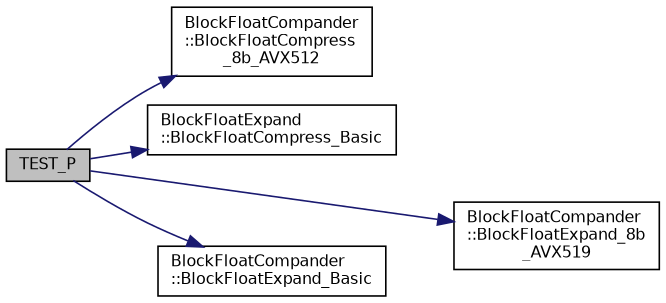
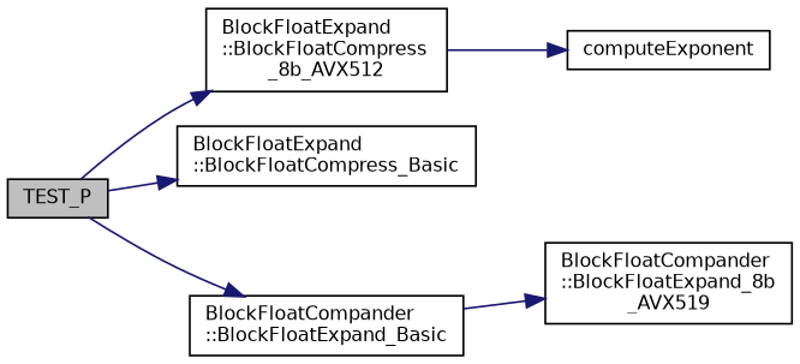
  digraph {
    rankdir=LR
    node [color=black fillcolor=white fontname=Helvetica fontsize=10 shape=record style=filled]
    edge [color=midnightblue fontname=Helvetica fontsize=10 labelfontname=Helvetica labelfontsize=10 style=solid]
    n1 [fillcolor=grey75 fontcolor=black height=0.2 label=TEST_P width=0.4]
-   n2 [height=0.2 label="BlockFloatCompander\l::BlockFloatCompress\l_8b_AVX512" width=0.4]
+   n2 [height=0.2 label="BlockFloatExpand\l::BlockFloatCompress\l_8b_AVX512" width=0.4]
    n3 [height=0.2 label="BlockFloatExpand\l::BlockFloatCompress_Basic" width=0.4]
    n4 [height=0.2 label="BlockFloatCompander\l::BlockFloatExpand_8b\l_AVX519" width=0.4]
    n5 [height=0.2 label="BlockFloatCompander\l::BlockFloatExpand_Basic" width=0.4]
+   n6 [height=0.2 label=computeExponent width=0.4]
    n1 -> n2
    n1 -> n3
-   n1 -> n4
+   n5 -> n4
    n1 -> n5
+   n2 -> n6
  }
